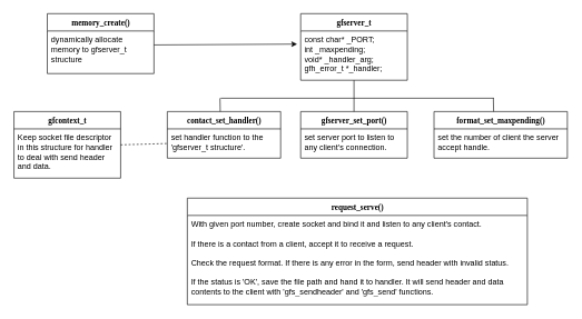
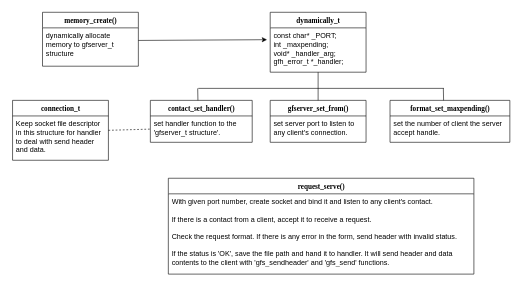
  <mxCell id="0" />
  <mxCell id="1" parent="0" />
  <mxCell id="2" value="memory_create()" style="swimlane;html=1;fontStyle=1;align=center;verticalAlign=top;childLayout=stackLayout;horizontal=1;startSize=26;horizontalStack=0;resizeParent=1;resizeLast=0;collapsible=1;marginBottom=0;swimlaneFillColor=#ffffff;rounded=0;shadow=0;comic=0;labelBackgroundColor=none;strokeWidth=1;fillColor=none;fontFamily=Verdana;fontSize=12" parent="1" vertex="1"><mxGeometry x="70" y="20" width="160" height="90" as="geometry" /></mxCell>
  <mxCell id="3" value="dynamically allocate memory to gfserver_t structure&amp;nbsp;" style="text;html=1;strokeColor=none;fillColor=none;align=left;verticalAlign=top;spacingLeft=4;spacingRight=4;whiteSpace=wrap;overflow=hidden;rotatable=0;points=[[0,0.5],[1,0.5]];portConstraint=eastwest;" parent="2" vertex="1"><mxGeometry y="26" width="160" height="64" as="geometry" /></mxCell>
- <mxCell id="4" value="gfserver_t" style="swimlane;html=1;fontStyle=1;align=center;verticalAlign=top;childLayout=stackLayout;horizontal=1;startSize=26;horizontalStack=0;resizeParent=1;resizeLast=0;collapsible=1;marginBottom=0;swimlaneFillColor=#ffffff;rounded=0;shadow=0;comic=0;labelBackgroundColor=none;strokeWidth=1;fillColor=none;fontFamily=Verdana;fontSize=12" vertex="1" parent="1"><mxGeometry x="450" y="20" width="160" height="100" as="geometry" /></mxCell>
+ <mxCell id="4" value="dynamically_t" style="swimlane;html=1;fontStyle=1;align=center;verticalAlign=top;childLayout=stackLayout;horizontal=1;startSize=26;horizontalStack=0;resizeParent=1;resizeLast=0;collapsible=1;marginBottom=0;swimlaneFillColor=#ffffff;rounded=0;shadow=0;comic=0;labelBackgroundColor=none;strokeWidth=1;fillColor=none;fontFamily=Verdana;fontSize=12" vertex="1" parent="1"><mxGeometry x="450" y="20" width="160" height="100" as="geometry" /></mxCell>
  <mxCell id="5" value="const char* _PORT;&lt;br&gt;int _maxpending;&lt;br&gt;void* _handler_arg;&lt;br&gt;gfh_error_t *_handler;" style="text;html=1;strokeColor=none;fillColor=none;align=left;verticalAlign=top;spacingLeft=4;spacingRight=4;whiteSpace=wrap;overflow=hidden;rotatable=0;points=[[0,0.5],[1,0.5]];portConstraint=eastwest;" vertex="1" parent="4"><mxGeometry y="26" width="160" height="74" as="geometry" /></mxCell>
  <mxCell id="6" value="contact_set_handler()" style="swimlane;html=1;fontStyle=1;align=center;verticalAlign=top;childLayout=stackLayout;horizontal=1;startSize=26;horizontalStack=0;resizeParent=1;resizeLast=0;collapsible=1;marginBottom=0;swimlaneFillColor=#ffffff;rounded=0;shadow=0;comic=0;labelBackgroundColor=none;strokeWidth=1;fillColor=none;fontFamily=Verdana;fontSize=12" vertex="1" parent="1"><mxGeometry x="250" y="167" width="170" height="70" as="geometry" /></mxCell>
  <mxCell id="7" value="set handler function to the 'gfserver_t structure'." style="text;html=1;strokeColor=none;fillColor=none;align=left;verticalAlign=top;spacingLeft=4;spacingRight=4;whiteSpace=wrap;overflow=hidden;rotatable=0;points=[[0,0.5],[1,0.5]];portConstraint=eastwest;" vertex="1" parent="6"><mxGeometry y="26" width="170" height="44" as="geometry" /></mxCell>
- <mxCell id="8" value="gfserver_set_port()" style="swimlane;html=1;fontStyle=1;align=center;verticalAlign=top;childLayout=stackLayout;horizontal=1;startSize=26;horizontalStack=0;resizeParent=1;resizeLast=0;collapsible=1;marginBottom=0;swimlaneFillColor=#ffffff;rounded=0;shadow=0;comic=0;labelBackgroundColor=none;strokeWidth=1;fillColor=none;fontFamily=Verdana;fontSize=12" vertex="1" parent="1"><mxGeometry x="450" y="167" width="160" height="70" as="geometry" /></mxCell>
+ <mxCell id="8" value="gfserver_set_from()" style="swimlane;html=1;fontStyle=1;align=center;verticalAlign=top;childLayout=stackLayout;horizontal=1;startSize=26;horizontalStack=0;resizeParent=1;resizeLast=0;collapsible=1;marginBottom=0;swimlaneFillColor=#ffffff;rounded=0;shadow=0;comic=0;labelBackgroundColor=none;strokeWidth=1;fillColor=none;fontFamily=Verdana;fontSize=12" vertex="1" parent="1"><mxGeometry x="450" y="167" width="160" height="70" as="geometry" /></mxCell>
  <mxCell id="9" value="set server port to listen to any client's connection.&amp;nbsp;" style="text;html=1;strokeColor=none;fillColor=none;align=left;verticalAlign=top;spacingLeft=4;spacingRight=4;whiteSpace=wrap;overflow=hidden;rotatable=0;points=[[0,0.5],[1,0.5]];portConstraint=eastwest;" vertex="1" parent="8"><mxGeometry y="26" width="160" height="44" as="geometry" /></mxCell>
  <mxCell id="10" value="format_set_maxpending()" style="swimlane;html=1;fontStyle=1;align=center;verticalAlign=top;childLayout=stackLayout;horizontal=1;startSize=26;horizontalStack=0;resizeParent=1;resizeLast=0;collapsible=1;marginBottom=0;swimlaneFillColor=#ffffff;rounded=0;shadow=0;comic=0;labelBackgroundColor=none;strokeWidth=1;fillColor=none;fontFamily=Verdana;fontSize=12" vertex="1" parent="1"><mxGeometry x="650" y="167" width="200" height="70" as="geometry" /></mxCell>
  <mxCell id="11" value="set the number of client the server accept handle.&amp;nbsp;" style="text;html=1;strokeColor=none;fillColor=none;align=left;verticalAlign=top;spacingLeft=4;spacingRight=4;whiteSpace=wrap;overflow=hidden;rotatable=0;points=[[0,0.5],[1,0.5]];portConstraint=eastwest;" vertex="1" parent="10"><mxGeometry y="26" width="200" height="44" as="geometry" /></mxCell>
  <mxCell id="12" value="" style="endArrow=none;html=1;exitX=0.5;exitY=0;exitDx=0;exitDy=0;" edge="1" parent="1" source="8"><mxGeometry width="50" height="50" relative="1" as="geometry"><mxPoint x="480" y="170" as="sourcePoint" /><mxPoint x="530" y="120" as="targetPoint" /></mxGeometry></mxCell>
  <mxCell id="13" value="" style="endArrow=none;html=1;exitX=0.5;exitY=0;exitDx=0;exitDy=0;" edge="1" parent="1"><mxGeometry width="50" height="50" relative="1" as="geometry"><mxPoint x="329.41" y="167" as="sourcePoint" /><mxPoint x="329" y="147" as="targetPoint" /></mxGeometry></mxCell>
  <mxCell id="14" value="" style="endArrow=none;html=1;exitX=0.5;exitY=0;exitDx=0;exitDy=0;" edge="1" parent="1"><mxGeometry width="50" height="50" relative="1" as="geometry"><mxPoint x="739.41" y="167" as="sourcePoint" /><mxPoint x="739" y="147" as="targetPoint" /></mxGeometry></mxCell>
  <mxCell id="15" value="" style="endArrow=none;html=1;" edge="1" parent="1"><mxGeometry width="50" height="50" relative="1" as="geometry"><mxPoint x="330" y="147" as="sourcePoint" /><mxPoint x="740" y="147" as="targetPoint" /></mxGeometry></mxCell>
  <mxCell id="16" value="request_serve()" style="swimlane;html=1;fontStyle=1;align=center;verticalAlign=top;childLayout=stackLayout;horizontal=1;startSize=26;horizontalStack=0;resizeParent=1;resizeLast=0;collapsible=1;marginBottom=0;swimlaneFillColor=#ffffff;rounded=0;shadow=0;comic=0;labelBackgroundColor=none;strokeWidth=1;fillColor=none;fontFamily=Verdana;fontSize=12" vertex="1" parent="1"><mxGeometry x="280" y="297" width="510" height="160" as="geometry" /></mxCell>
  <mxCell id="17" value="With given port number, create socket and bind it and listen to any client's contact.&lt;br&gt;&lt;br&gt;If there is a contact from a client, accept it to receive a request.&amp;nbsp;&lt;br&gt;&lt;br&gt;Check the request format. If there is any error in the form, send header with invalid status.&lt;br&gt;&lt;br&gt;If the status is 'OK', save the file path and hand it to handler. It will send header and data contents to the client with 'gfs_sendheader' and 'gfs_send' functions." style="text;html=1;strokeColor=none;fillColor=none;align=left;verticalAlign=top;spacingLeft=4;spacingRight=4;whiteSpace=wrap;overflow=hidden;rotatable=0;points=[[0,0.5],[1,0.5]];portConstraint=eastwest;" vertex="1" parent="16"><mxGeometry y="26" width="510" height="134" as="geometry" /></mxCell>
- <mxCell id="18" value="gfcontext_t" style="swimlane;html=1;fontStyle=1;align=center;verticalAlign=top;childLayout=stackLayout;horizontal=1;startSize=26;horizontalStack=0;resizeParent=1;resizeLast=0;collapsible=1;marginBottom=0;swimlaneFillColor=#ffffff;rounded=0;shadow=0;comic=0;labelBackgroundColor=none;strokeWidth=1;fillColor=none;fontFamily=Verdana;fontSize=12" vertex="1" parent="1"><mxGeometry x="20" y="167" width="160" height="100" as="geometry" /></mxCell>
+ <mxCell id="18" value="connection_t" style="swimlane;html=1;fontStyle=1;align=center;verticalAlign=top;childLayout=stackLayout;horizontal=1;startSize=26;horizontalStack=0;resizeParent=1;resizeLast=0;collapsible=1;marginBottom=0;swimlaneFillColor=#ffffff;rounded=0;shadow=0;comic=0;labelBackgroundColor=none;strokeWidth=1;fillColor=none;fontFamily=Verdana;fontSize=12" vertex="1" parent="1"><mxGeometry x="20" y="167" width="160" height="100" as="geometry" /></mxCell>
  <mxCell id="19" value="Keep socket file descriptor in this structure for handler to deal with send header and data." style="text;html=1;strokeColor=none;fillColor=none;align=left;verticalAlign=top;spacingLeft=4;spacingRight=4;whiteSpace=wrap;overflow=hidden;rotatable=0;points=[[0,0.5],[1,0.5]];portConstraint=eastwest;" vertex="1" parent="18"><mxGeometry y="26" width="160" height="74" as="geometry" /></mxCell>
  <mxCell id="20" value="" style="endArrow=classic;html=1;entryX=-0.033;entryY=0.267;entryDx=0;entryDy=0;entryPerimeter=0;" edge="1" parent="1" target="5"><mxGeometry width="50" height="50" relative="1" as="geometry"><mxPoint x="230" y="67" as="sourcePoint" /><mxPoint x="280" y="17" as="targetPoint" /></mxGeometry></mxCell>
  <mxCell id="21" value="" style="endArrow=none;dashed=1;html=1;entryX=0;entryY=0.5;entryDx=0;entryDy=0;" edge="1" parent="1" target="7"><mxGeometry width="50" height="50" relative="1" as="geometry"><mxPoint x="180" y="217" as="sourcePoint" /><mxPoint x="230" y="167" as="targetPoint" /></mxGeometry></mxCell>
